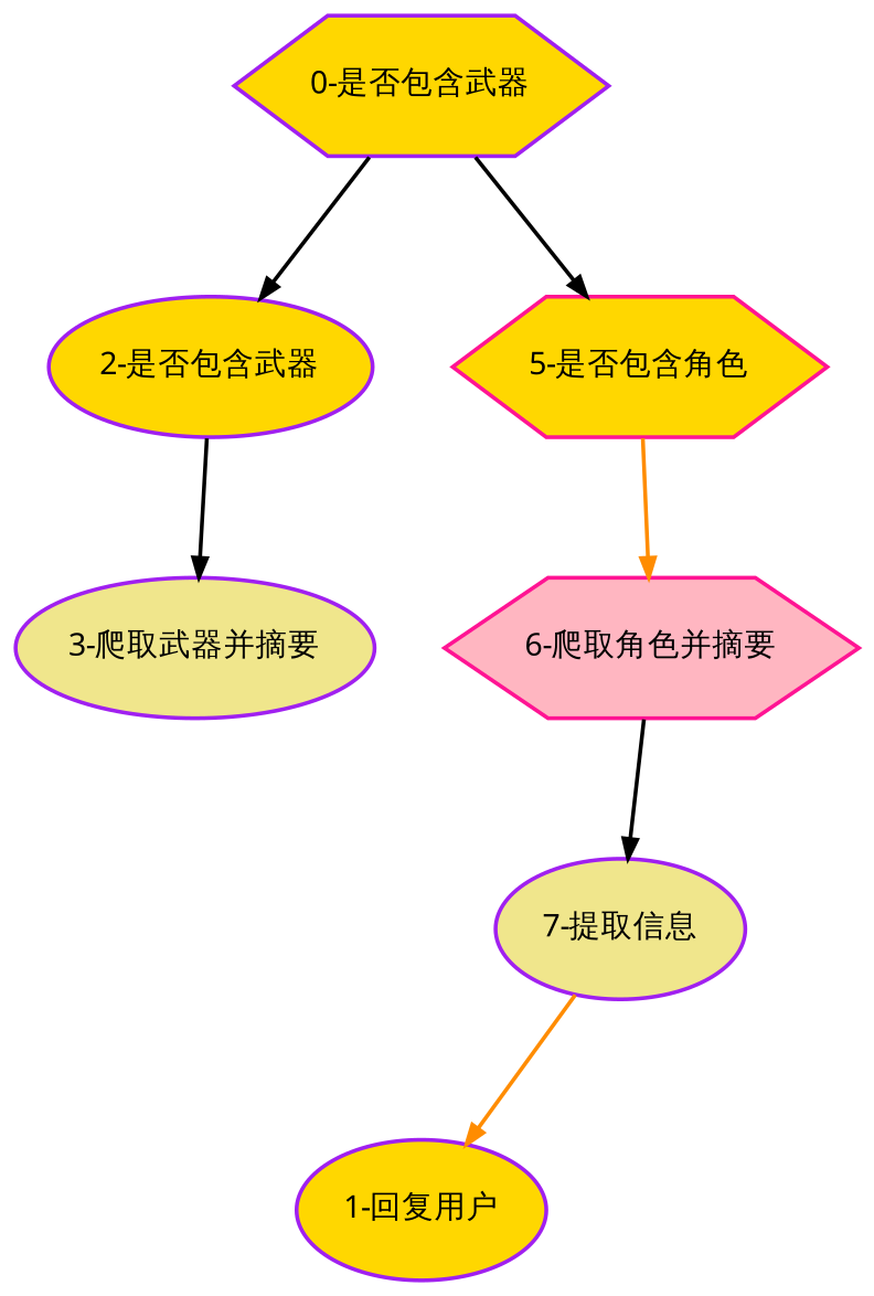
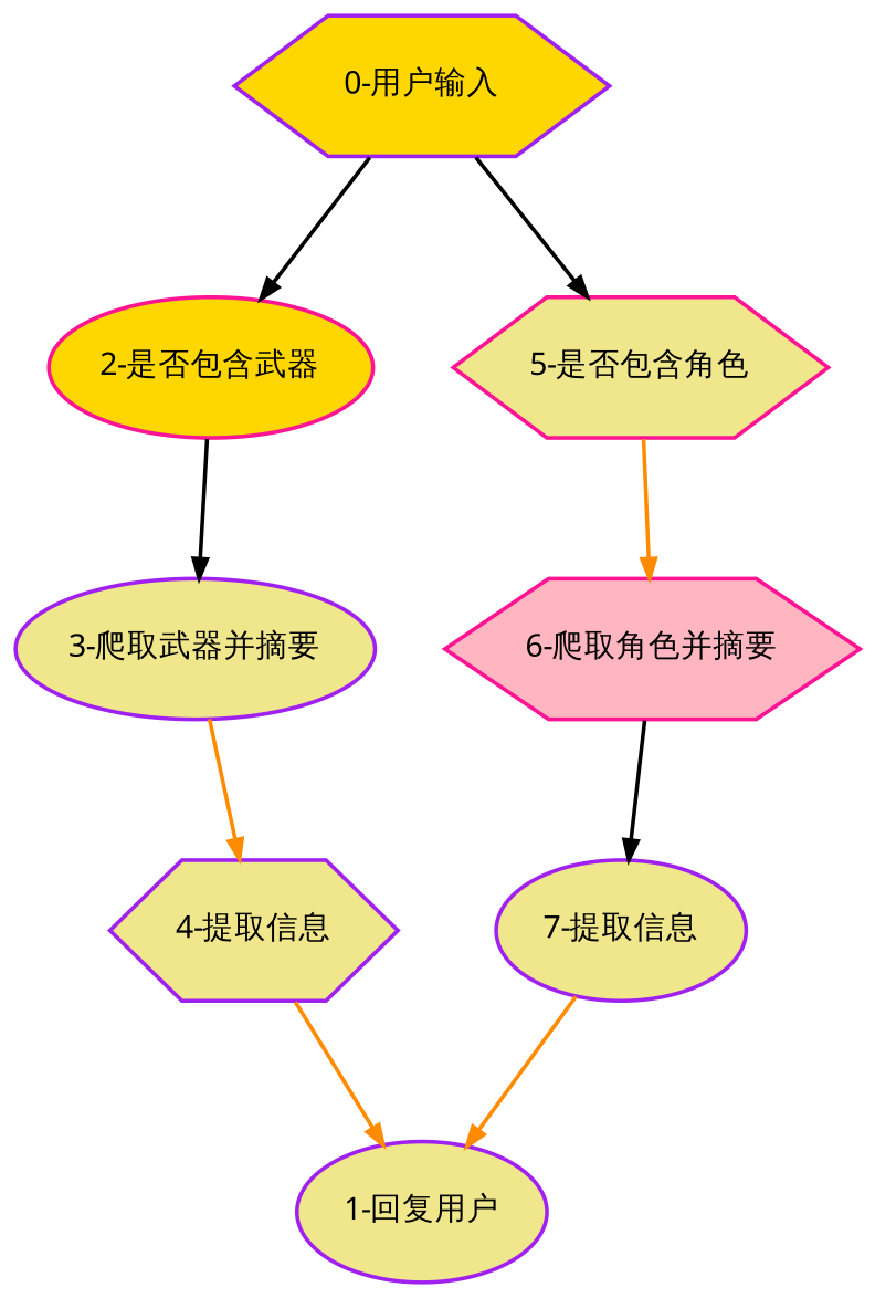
  digraph {
    node [color=purple fillcolor=gold fontname=Fangsong fontsize=8.0 labelfontsize=8.0 shape=hexagon style=filled]
    edge [arrowsize=0.5 color=black fontcolor=black fontname=Fangsong fontsize=8.0 labelfontcolor=gray labelfontsize=8.0]
-   n1 [label="0-是否包含武器"]
-   n2 [label="2-是否包含武器" shape=ellipse]
-   n3 [color=deeppink label="5-是否包含角色"]
+   n1 [label="0-用户输入"]
+   n2 [color=deeppink label="2-是否包含武器" shape=ellipse]
+   n3 [color=deeppink fillcolor=khaki label="5-是否包含角色"]
    n4 [fillcolor=khaki label="3-爬取武器并摘要" shape=ellipse]
    n5 [color=deeppink fillcolor=lightpink label="6-爬取角色并摘要"]
-   n7 [label="1-回复用户" shape=ellipse]
+   n6 [fillcolor=khaki label="4-提取信息"]
+   n7 [fillcolor=khaki label="1-回复用户" shape=ellipse]
    n8 [fillcolor=khaki label="7-提取信息" shape=ellipse]
    n1 -> n2
    n1 -> n3
    n2 -> n4
    n3 -> n5 [color=darkorange]
+   n4 -> n6 [color=darkorange]
    n5 -> n8
+   n6 -> n7 [color=darkorange]
    n8 -> n7 [color=darkorange]
  }
